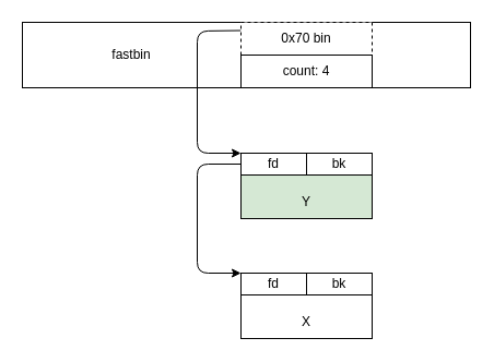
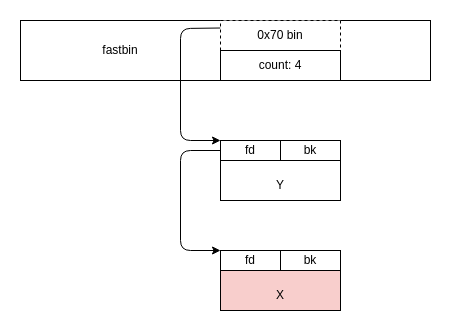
  <mxCell id="0" />
  <mxCell id="1" parent="0" />
- <mxCell id="2" value="&lt;br&gt;&lt;br&gt;X" style="rounded=0;whiteSpace=wrap;html=1;" vertex="1" parent="1"><mxGeometry x="220" y="250" width="120" height="60" as="geometry" /></mxCell>
+ <mxCell id="2" value="&lt;br&gt;&lt;br&gt;X" style="rounded=0;whiteSpace=wrap;html=1;fillColor=#f8cecc;" vertex="1" parent="1"><mxGeometry x="220" y="250" width="120" height="60" as="geometry" /></mxCell>
  <mxCell id="3" value="fastbin&amp;nbsp; &amp;nbsp; &amp;nbsp; &amp;nbsp; &amp;nbsp; &amp;nbsp; &amp;nbsp; &amp;nbsp; &amp;nbsp; &amp;nbsp; &amp;nbsp; &amp;nbsp; &amp;nbsp; &amp;nbsp; &amp;nbsp; &amp;nbsp; &amp;nbsp; &amp;nbsp; &amp;nbsp; &amp;nbsp; &amp;nbsp; &amp;nbsp; &amp;nbsp; &amp;nbsp; &amp;nbsp; &amp;nbsp; &amp;nbsp; &amp;nbsp; &amp;nbsp; &amp;nbsp; &amp;nbsp; &amp;nbsp;" style="rounded=0;whiteSpace=wrap;html=1;" vertex="1" parent="1"><mxGeometry x="20" y="20" width="410" height="60" as="geometry" /></mxCell>
  <mxCell id="4" value="fd" style="rounded=0;whiteSpace=wrap;html=1;" vertex="1" parent="1"><mxGeometry x="220" y="250" width="60" height="20" as="geometry" /></mxCell>
  <mxCell id="5" value="bk" style="rounded=0;whiteSpace=wrap;html=1;" vertex="1" parent="1"><mxGeometry x="280" y="250" width="60" height="20" as="geometry" /></mxCell>
  <mxCell id="6" style="edgeStyle=none;html=1;exitX=0;exitY=0.25;exitDx=0;exitDy=0;entryX=0;entryY=0;entryDx=0;entryDy=0;" edge="1" parent="1" source="7" target="11"><mxGeometry relative="1" as="geometry"><mxPoint x="180" y="130" as="targetPoint" /><Array as="points"><mxPoint x="180" y="28" /><mxPoint x="180" y="140" /></Array></mxGeometry></mxCell>
  <mxCell id="7" value="0x70 bin" style="rounded=0;whiteSpace=wrap;html=1;dashed=1;" vertex="1" parent="1"><mxGeometry x="220" y="20" width="120" height="30" as="geometry" /></mxCell>
  <mxCell id="8" value="count: 4" style="rounded=0;whiteSpace=wrap;html=1;" vertex="1" parent="1"><mxGeometry x="220" y="50" width="120" height="30" as="geometry" /></mxCell>
- <mxCell id="9" value="&lt;br&gt;&lt;br&gt;Y" style="rounded=0;whiteSpace=wrap;html=1;fillColor=#d5e8d4;" vertex="1" parent="1"><mxGeometry x="220" y="140" width="120" height="60" as="geometry" /></mxCell>
+ <mxCell id="9" value="&lt;br&gt;&lt;br&gt;Y" style="rounded=0;whiteSpace=wrap;html=1;" vertex="1" parent="1"><mxGeometry x="220" y="140" width="120" height="60" as="geometry" /></mxCell>
  <mxCell id="10" style="edgeStyle=none;html=1;entryX=0;entryY=0;entryDx=0;entryDy=0;exitX=0;exitY=0.5;exitDx=0;exitDy=0;" edge="1" parent="1" source="11" target="4"><mxGeometry relative="1" as="geometry"><Array as="points"><mxPoint x="180" y="150" /><mxPoint x="180" y="250" /></Array></mxGeometry></mxCell>
  <mxCell id="11" value="fd" style="rounded=0;whiteSpace=wrap;html=1;" vertex="1" parent="1"><mxGeometry x="220" y="140" width="60" height="20" as="geometry" /></mxCell>
  <mxCell id="12" value="bk" style="rounded=0;whiteSpace=wrap;html=1;" vertex="1" parent="1"><mxGeometry x="280" y="140" width="60" height="20" as="geometry" /></mxCell>
